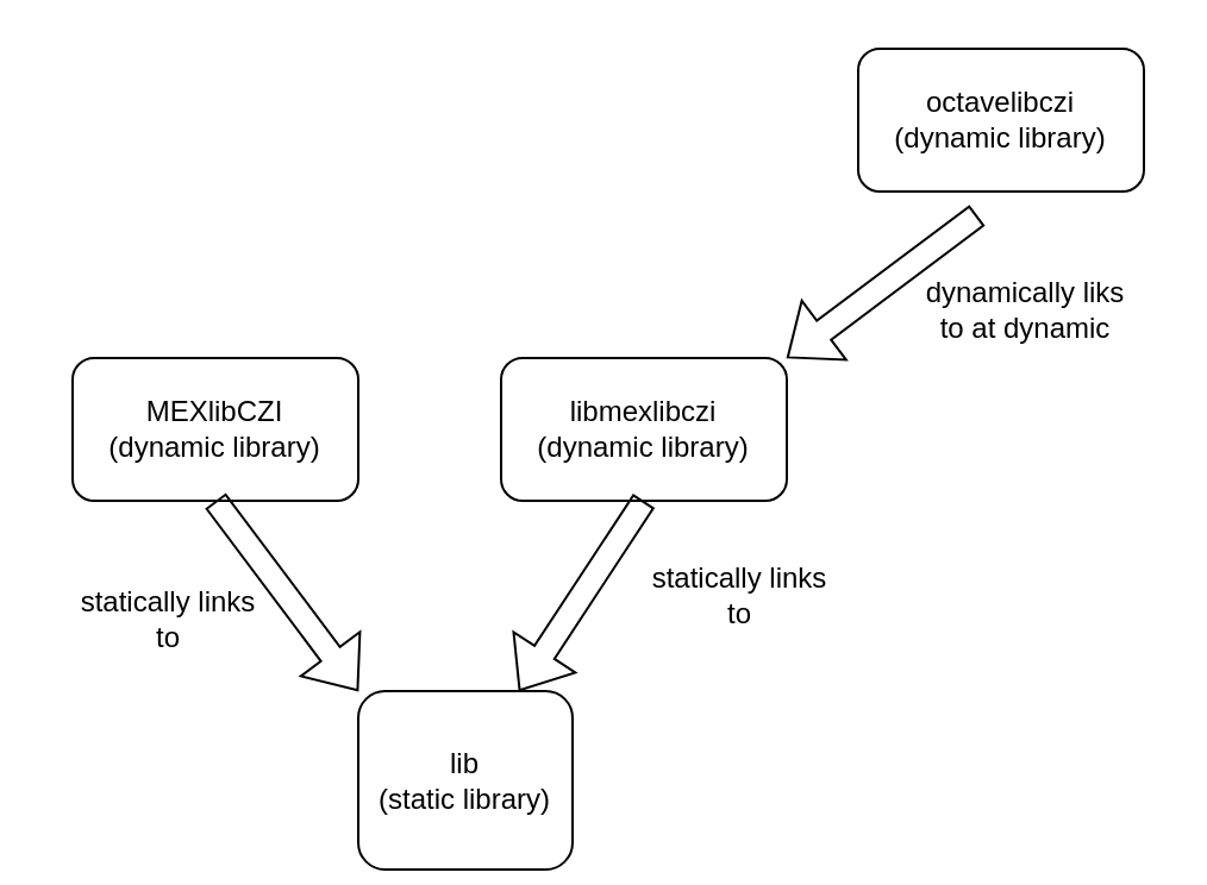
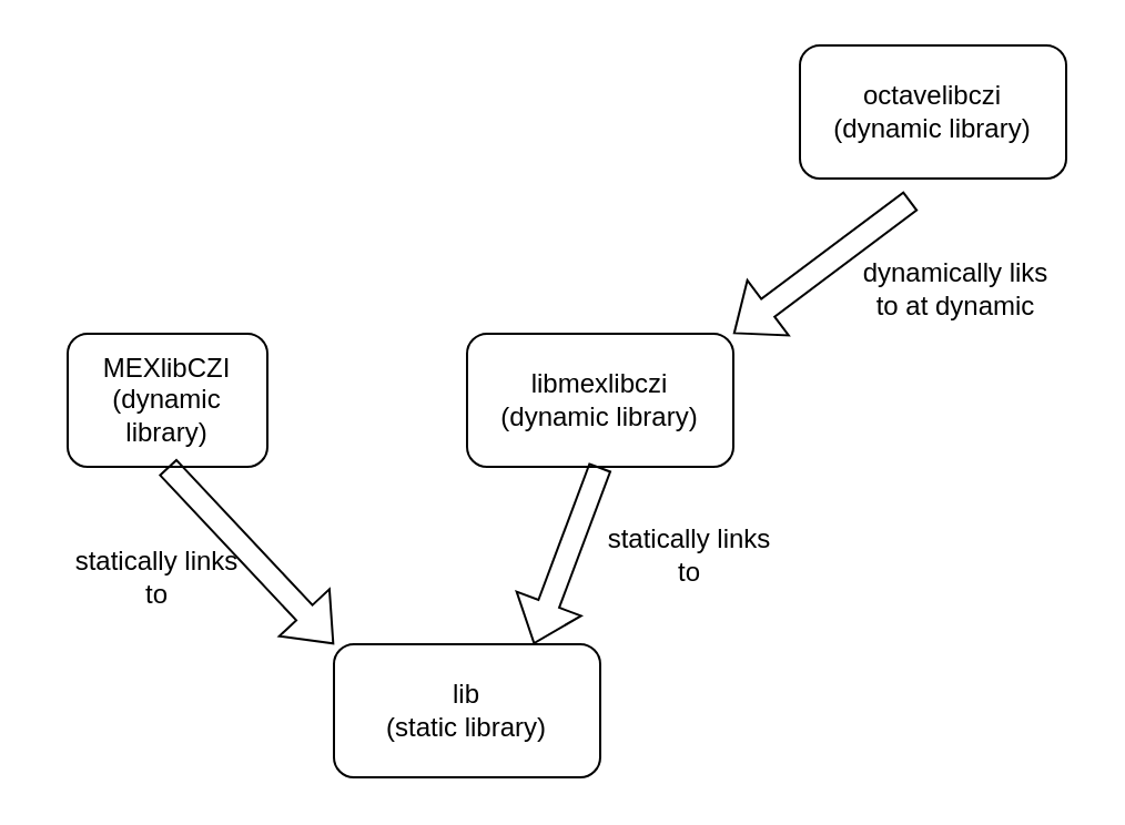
  <mxCell id="0" />
  <mxCell id="1" parent="0" />
- <mxCell id="2" value="lib&lt;br&gt;(static library)" style="rounded=1;whiteSpace=wrap;html=1;" vertex="1" parent="1"><mxGeometry x="150" y="290" width="90" height="75" as="geometry" /></mxCell>
- <mxCell id="3" value="MEXlibCZI&lt;br&gt;(dynamic library)" style="rounded=1;whiteSpace=wrap;html=1;" vertex="1" parent="1"><mxGeometry x="30" y="150" width="120" height="60" as="geometry" /></mxCell>
+ <mxCell id="2" value="lib&lt;br&gt;(static library)" style="rounded=1;whiteSpace=wrap;html=1;" vertex="1" parent="1"><mxGeometry x="150" y="290" width="120" height="60" as="geometry" /></mxCell>
+ <mxCell id="3" value="MEXlibCZI&lt;br&gt;(dynamic library)" style="rounded=1;whiteSpace=wrap;html=1;" vertex="1" parent="1"><mxGeometry x="30" y="150" width="90" height="60" as="geometry" /></mxCell>
  <mxCell id="4" value="libmexlibczi&lt;br&gt;(dynamic library)" style="rounded=1;whiteSpace=wrap;html=1;" vertex="1" parent="1"><mxGeometry x="210" y="150" width="120" height="60" as="geometry" /></mxCell>
  <mxCell id="5" value="octavelibczi&lt;br&gt;(dynamic library)" style="rounded=1;whiteSpace=wrap;html=1;" vertex="1" parent="1"><mxGeometry x="360" y="20" width="120" height="60" as="geometry" /></mxCell>
  <mxCell id="6" value="" style="shape=flexArrow;endArrow=classic;html=1;rounded=0;exitX=0.5;exitY=1;exitDx=0;exitDy=0;entryX=0;entryY=0;entryDx=0;entryDy=0;" edge="1" parent="1" source="3" target="2"><mxGeometry width="50" height="50" relative="1" as="geometry"><mxPoint x="190" y="350" as="sourcePoint" /><mxPoint x="240" y="300" as="targetPoint" /></mxGeometry></mxCell>
  <mxCell id="7" value="statically links&lt;br&gt;to" style="text;html=1;align=center;verticalAlign=middle;resizable=0;points=[];autosize=1;strokeColor=none;fillColor=none;" vertex="1" parent="1"><mxGeometry x="20" y="240" width="100" height="40" as="geometry" /></mxCell>
  <mxCell id="8" value="" style="shape=flexArrow;endArrow=classic;html=1;rounded=0;exitX=0.5;exitY=1;exitDx=0;exitDy=0;entryX=0.75;entryY=0;entryDx=0;entryDy=0;" edge="1" parent="1" target="2"><mxGeometry width="50" height="50" relative="1" as="geometry"><mxPoint x="270" y="210" as="sourcePoint" /><mxPoint x="330" y="290" as="targetPoint" /></mxGeometry></mxCell>
  <mxCell id="9" value="statically links&lt;br&gt;to" style="text;html=1;align=center;verticalAlign=middle;resizable=0;points=[];autosize=1;strokeColor=none;fillColor=none;" vertex="1" parent="1"><mxGeometry x="260" y="230" width="100" height="40" as="geometry" /></mxCell>
  <mxCell id="10" value="" style="shape=flexArrow;endArrow=classic;html=1;rounded=0;entryX=1;entryY=0;entryDx=0;entryDy=0;" edge="1" parent="1" target="4"><mxGeometry width="50" height="50" relative="1" as="geometry"><mxPoint x="410" y="90" as="sourcePoint" /><mxPoint x="460" y="40" as="targetPoint" /></mxGeometry></mxCell>
  <mxCell id="11" value="dynamically liks&lt;br&gt;to at dynamic" style="text;html=1;align=center;verticalAlign=middle;resizable=0;points=[];autosize=1;strokeColor=none;fillColor=none;" vertex="1" parent="1"><mxGeometry x="375" y="110" width="110" height="40" as="geometry" /></mxCell>
